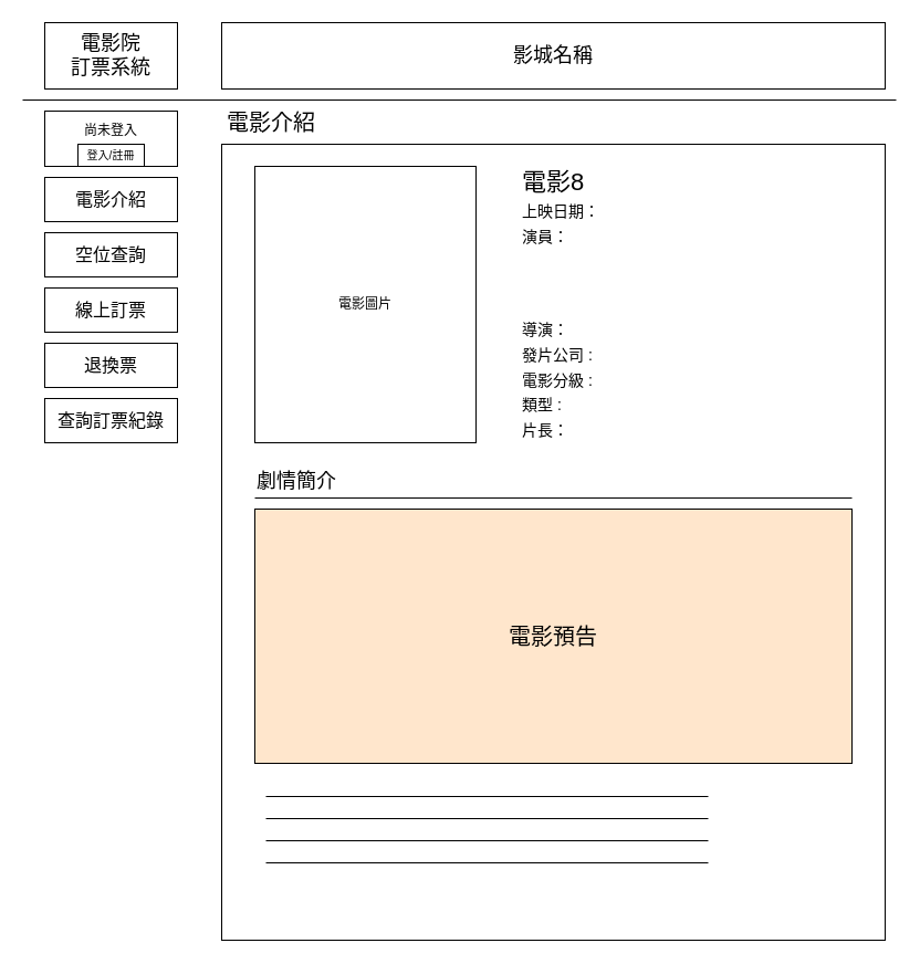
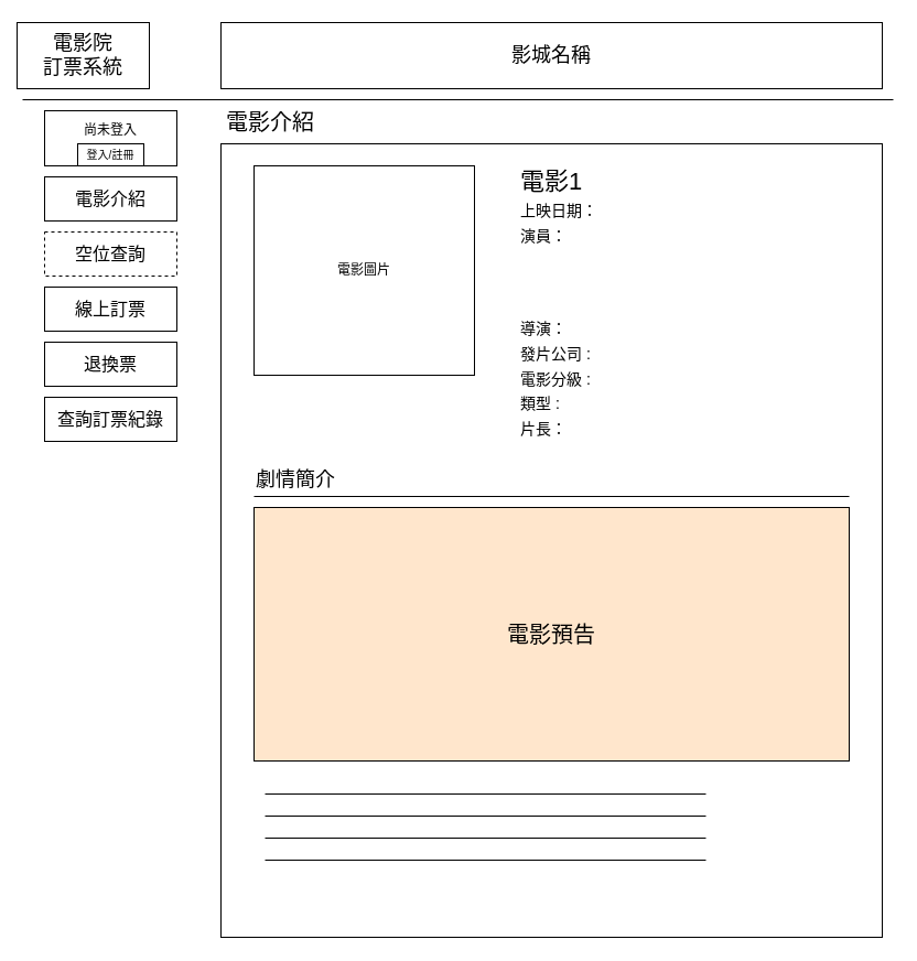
  <mxCell id="0" />
  <mxCell id="1" parent="0" />
  <mxCell id="2" value="" style="rounded=0;whiteSpace=wrap;html=1;" parent="1" vertex="1"><mxGeometry x="200" y="130" width="600" height="720" as="geometry" /></mxCell>
- <mxCell id="3" value="&lt;span style=&quot;font-size: 18px&quot;&gt;電影院&lt;br&gt;訂票系統&lt;/span&gt;" style="rounded=0;whiteSpace=wrap;html=1;" parent="1" vertex="1"><mxGeometry x="40" y="20" width="120" height="60" as="geometry" /></mxCell>
+ <mxCell id="3" value="&lt;span style=&quot;font-size: 18px&quot;&gt;電影院&lt;br&gt;訂票系統&lt;/span&gt;" style="rounded=0;whiteSpace=wrap;html=1;" parent="1" vertex="1"><mxGeometry x="15" y="20" width="120" height="60" as="geometry" /></mxCell>
  <mxCell id="4" value="&lt;font style=&quot;font-size: 18px&quot;&gt;影城名稱&lt;/font&gt;" style="rounded=0;whiteSpace=wrap;html=1;" parent="1" vertex="1"><mxGeometry x="200" y="20" width="600" height="60" as="geometry" /></mxCell>
  <mxCell id="5" value="" style="endArrow=none;html=1;" parent="1" edge="1"><mxGeometry width="50" height="50" relative="1" as="geometry"><mxPoint x="810" y="90" as="sourcePoint" /><mxPoint x="20" y="90" as="targetPoint" /></mxGeometry></mxCell>
  <mxCell id="6" value="&lt;font style=&quot;font-size: 16px&quot;&gt;電影介紹&lt;/font&gt;" style="rounded=0;whiteSpace=wrap;html=1;" parent="1" vertex="1"><mxGeometry x="40" y="160" width="120" height="40" as="geometry" /></mxCell>
  <mxCell id="7" value="尚未登入&lt;br&gt;&amp;nbsp;" style="rounded=0;whiteSpace=wrap;html=1;strokeColor=#000000;align=center;" parent="1" vertex="1"><mxGeometry x="40" y="100" width="120" height="50" as="geometry" /></mxCell>
  <mxCell id="8" value="&lt;font style=&quot;font-size: 20px&quot;&gt;電影介紹&lt;/font&gt;" style="text;html=1;strokeColor=none;fillColor=none;align=center;verticalAlign=middle;whiteSpace=wrap;rounded=0;" parent="1" vertex="1"><mxGeometry x="200" y="100" width="90" height="20" as="geometry" /></mxCell>
  <mxCell id="9" value="&lt;font style=&quot;font-size: 16px&quot;&gt;線上訂票&lt;/font&gt;" style="rounded=0;whiteSpace=wrap;html=1;" parent="1" vertex="1"><mxGeometry x="40" y="310" width="120" height="40" as="geometry" /></mxCell>
- <mxCell id="10" value="電影圖片" style="rounded=0;whiteSpace=wrap;html=1;" parent="1" vertex="1"><mxGeometry x="230" y="150" width="200" height="250" as="geometry" /></mxCell>
+ <mxCell id="10" value="電影圖片" style="rounded=0;whiteSpace=wrap;html=1;" parent="1" vertex="1"><mxGeometry x="230" y="150" width="200" height="190" as="geometry" /></mxCell>
  <mxCell id="11" value="&lt;span style=&quot;font-size: 16px&quot;&gt;退換票&lt;/span&gt;" style="rounded=0;whiteSpace=wrap;html=1;" parent="1" vertex="1"><mxGeometry x="40" y="310" width="120" height="40" as="geometry" /></mxCell>
  <mxCell id="12" value="&lt;font style=&quot;font-size: 16px&quot;&gt;查詢訂票紀錄&lt;/font&gt;" style="rounded=0;whiteSpace=wrap;html=1;" parent="1" vertex="1"><mxGeometry x="40" y="360" width="120" height="40" as="geometry" /></mxCell>
- <mxCell id="13" value="&lt;font style=&quot;font-size: 16px&quot;&gt;空位查詢&lt;/font&gt;" style="rounded=0;whiteSpace=wrap;html=1;" parent="1" vertex="1"><mxGeometry x="40" y="210" width="120" height="40" as="geometry" /></mxCell>
+ <mxCell id="13" value="&lt;font style=&quot;font-size: 16px&quot;&gt;空位查詢&lt;/font&gt;" style="rounded=0;whiteSpace=wrap;html=1;dashed=1;" parent="1" vertex="1"><mxGeometry x="40" y="210" width="120" height="40" as="geometry" /></mxCell>
  <mxCell id="14" value="&lt;font style=&quot;font-size: 10px&quot;&gt;登入/註冊&lt;/font&gt;" style="rounded=0;whiteSpace=wrap;html=1;strokeColor=#000000;" parent="1" vertex="1"><mxGeometry x="70" y="130" width="60" height="20" as="geometry" /></mxCell>
  <mxCell id="15" value="&lt;font style=&quot;font-size: 16px&quot;&gt;線上訂票&lt;/font&gt;" style="rounded=0;whiteSpace=wrap;html=1;" parent="1" vertex="1"><mxGeometry x="40" y="260" width="120" height="40" as="geometry" /></mxCell>
  <mxCell id="16" value="&lt;div style=&quot;font-size: 14px&quot;&gt;&lt;font style=&quot;font-size: 14px&quot;&gt;上映日期：&lt;/font&gt;&lt;/div&gt;&lt;div style=&quot;font-size: 5px&quot;&gt;&lt;font style=&quot;font-size: 5px&quot;&gt;&lt;br&gt;&lt;/font&gt;&lt;/div&gt;&lt;div style=&quot;font-size: 14px&quot;&gt;&lt;font style=&quot;font-size: 14px&quot;&gt;演員：&lt;/font&gt;&lt;/div&gt;&lt;div style=&quot;font-size: 14px&quot;&gt;&lt;font style=&quot;font-size: 14px&quot;&gt;&lt;br&gt;&lt;/font&gt;&lt;/div&gt;&lt;div style=&quot;font-size: 14px&quot;&gt;&lt;font style=&quot;font-size: 14px&quot;&gt;&lt;br&gt;&lt;/font&gt;&lt;/div&gt;&lt;div style=&quot;font-size: 14px&quot;&gt;&lt;br&gt;&lt;/div&gt;&lt;div style=&quot;font-size: 14px&quot;&gt;&lt;br&gt;&lt;/div&gt;&lt;div style=&quot;font-size: 14px&quot;&gt;&lt;font style=&quot;font-size: 14px&quot;&gt;導演：&lt;/font&gt;&lt;/div&gt;&lt;div style=&quot;font-size: 5px&quot;&gt;&lt;font style=&quot;font-size: 5px&quot;&gt;&lt;br&gt;&lt;/font&gt;&lt;/div&gt;&lt;div style=&quot;font-size: 14px&quot;&gt;&lt;font style=&quot;font-size: 14px&quot;&gt;發片公司 :&lt;/font&gt;&lt;/div&gt;&lt;div style=&quot;font-size: 5px&quot;&gt;&lt;font style=&quot;font-size: 5px&quot;&gt;&lt;br&gt;&lt;/font&gt;&lt;/div&gt;&lt;div style=&quot;font-size: 14px&quot;&gt;&lt;font style=&quot;font-size: 14px&quot;&gt;電影分級 :&lt;/font&gt;&lt;/div&gt;&lt;div style=&quot;font-size: 5px&quot;&gt;&lt;font style=&quot;font-size: 5px&quot;&gt;&lt;br&gt;&lt;/font&gt;&lt;/div&gt;&lt;div style=&quot;font-size: 14px&quot;&gt;類型 :&lt;/div&gt;&lt;div style=&quot;font-size: 5px&quot;&gt;&lt;font style=&quot;font-size: 5px&quot;&gt;&lt;br&gt;&lt;/font&gt;&lt;/div&gt;&lt;div style=&quot;font-size: 14px&quot;&gt;&lt;font style=&quot;font-size: 14px&quot;&gt;片長：&lt;br&gt;&lt;/font&gt;&lt;/div&gt;" style="text;html=1;align=left;verticalAlign=middle;resizable=0;points=[];autosize=1;" parent="1" vertex="1"><mxGeometry x="470" y="180" width="90" height="220" as="geometry" /></mxCell>
- <mxCell id="17" value="&lt;font style=&quot;font-size: 22px&quot;&gt;電影8&lt;/font&gt;" style="rounded=0;whiteSpace=wrap;html=1;strokeColor=none;align=left;" parent="1" vertex="1"><mxGeometry x="470" y="150" width="280" height="30" as="geometry" /></mxCell>
+ <mxCell id="17" value="&lt;font style=&quot;font-size: 22px&quot;&gt;電影1&lt;/font&gt;" style="rounded=0;whiteSpace=wrap;html=1;strokeColor=none;align=left;" parent="1" vertex="1"><mxGeometry x="470" y="150" width="280" height="30" as="geometry" /></mxCell>
  <mxCell id="18" value="&lt;font style=&quot;font-size: 18px&quot;&gt;劇情簡介&lt;/font&gt;" style="rounded=0;whiteSpace=wrap;html=1;strokeColor=none;align=left;" parent="1" vertex="1"><mxGeometry x="230" y="420" width="280" height="30" as="geometry" /></mxCell>
  <mxCell id="19" value="" style="endArrow=none;html=1;" parent="1" edge="1"><mxGeometry width="50" height="50" relative="1" as="geometry"><mxPoint x="230" y="450" as="sourcePoint" /><mxPoint x="770" y="450" as="targetPoint" /></mxGeometry></mxCell>
  <mxCell id="20" value="&lt;font style=&quot;font-size: 20px&quot;&gt;電影預告&lt;/font&gt;" style="rounded=0;whiteSpace=wrap;html=1;fillColor=#ffe6cc;" parent="1" vertex="1"><mxGeometry x="230" y="460" width="540" height="230" as="geometry" /></mxCell>
  <mxCell id="21" value="" style="endArrow=none;html=1;" parent="1" edge="1"><mxGeometry width="50" height="50" relative="1" as="geometry"><mxPoint x="240" y="740" as="sourcePoint" /><mxPoint x="640" y="740" as="targetPoint" /></mxGeometry></mxCell>
  <mxCell id="22" value="" style="endArrow=none;html=1;" parent="1" edge="1"><mxGeometry width="50" height="50" relative="1" as="geometry"><mxPoint x="240" y="760" as="sourcePoint" /><mxPoint x="640" y="760" as="targetPoint" /></mxGeometry></mxCell>
  <mxCell id="23" value="" style="endArrow=none;html=1;" parent="1" edge="1"><mxGeometry width="50" height="50" relative="1" as="geometry"><mxPoint x="240" y="780" as="sourcePoint" /><mxPoint x="640" y="780" as="targetPoint" /></mxGeometry></mxCell>
  <mxCell id="24" value="" style="endArrow=none;html=1;" parent="1" edge="1"><mxGeometry width="50" height="50" relative="1" as="geometry"><mxPoint x="240" y="720" as="sourcePoint" /><mxPoint x="640" y="720" as="targetPoint" /></mxGeometry></mxCell>
